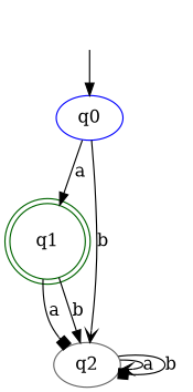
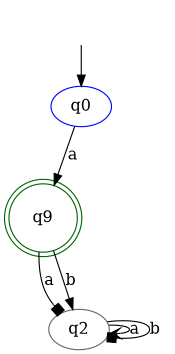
  digraph {
    edge [arrowhead=normal]
    start [style=invis]
    q0 [color=blue]
-   q1 [color=darkgreen shape=doublecircle]
+   q1 [color=darkgreen shape=doublecircle label=q9]
    q2 [color=gray40]
    start -> q0
    q0 -> q1 [label=a]
-   q0 -> q2 [arrowhead=vee label=b]
    q1 -> q2 [arrowhead=box label=a]
    q1 -> q2 [label=b]
    q2 -> q2 [arrowhead=vee label=a]
    q2 -> q2 [arrowhead=box label=b]
  }
